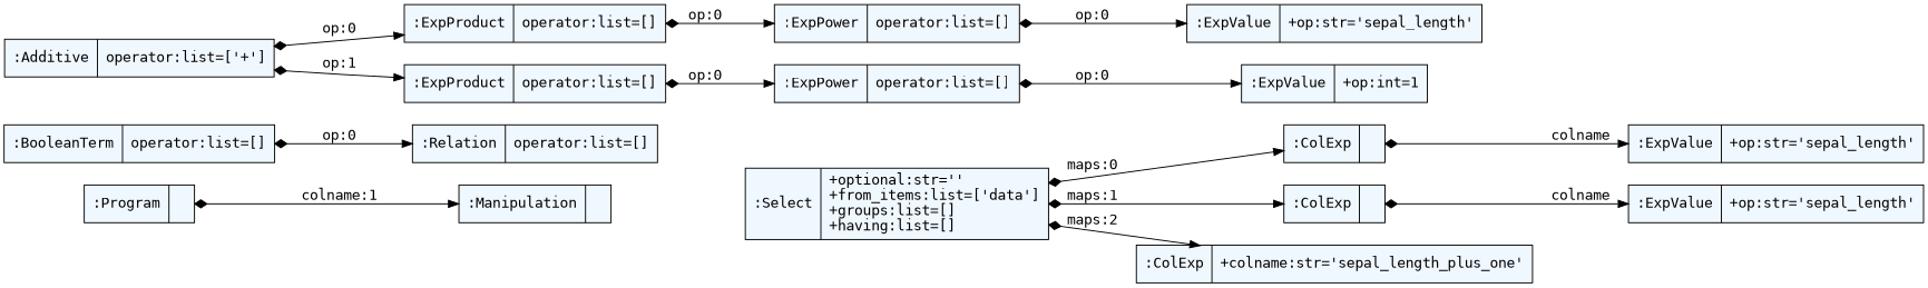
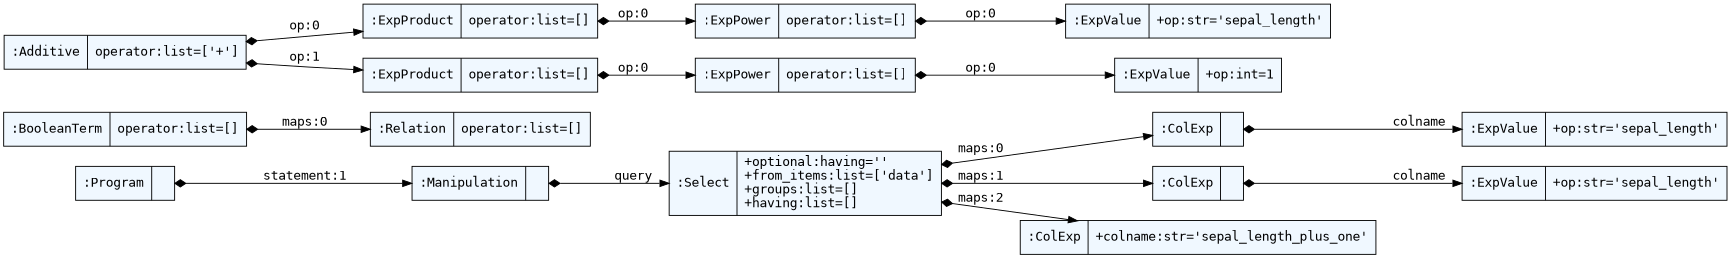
  digraph {
    fontname="DejaVu Sans Mono"
    fontsize=8
    nodesep=0.3
    rankdir=LR
    node [fillcolor=aliceblue fontname="DejaVu Sans Mono" shape=record style=filled]
    edge [arrowtail=diamond dir=both fontname="DejaVu Sans Mono"]
    n1 [label="{:Program|}"]
    n2 [label="{:Manipulation|}"]
-   n3 [label="{:Select|+optional:str=''\l+from_items:list=['data']\l+groups:list=[]\l+having:list=[]\l}"]
+   n3 [label="{:Select|+optional:having=''\l+from_items:list=['data']\l+groups:list=[]\l+having:list=[]\l}"]
    n4 [label="{:ColExp|}"]
    n5 [label="{:ColExp|}"]
    n6 [label="{:ColExp|+colname:str='sepal_length_plus_one'\l}"]
    n7 [label="{:ExpValue|+op:str='sepal_length'\l}"]
    n8 [label="{:ExpValue|+op:str='sepal_length'\l}"]
    n9 [label="{:BooleanTerm|operator:list=[]\l}"]
    n10 [label="{:Relation|operator:list=[]\l}"]
    n11 [label="{:Additive|operator:list=['+']\l}"]
    n12 [label="{:ExpProduct|operator:list=[]\l}"]
    n13 [label="{:ExpProduct|operator:list=[]\l}"]
    n14 [label="{:ExpPower|operator:list=[]\l}"]
    n15 [label="{:ExpPower|operator:list=[]\l}"]
    n16 [label="{:ExpValue|+op:str='sepal_length'\l}"]
    n17 [label="{:ExpValue|+op:int=1\l}"]
-   n1 -> n2 [label="colname:1"]
+   n1 -> n2 [label="statement:1"]
+   n2 -> n3 [label=query]
    n3 -> n4 [label="maps:0"]
    n3 -> n5 [label="maps:1"]
    n3 -> n6 [label="maps:2"]
    n4 -> n7 [label=colname]
    n5 -> n8 [label=colname]
-   n9 -> n10 [label="op:0"]
+   n9 -> n10 [label="maps:0"]
    n11 -> n12 [label="op:0"]
    n11 -> n13 [label="op:1"]
    n12 -> n14 [label="op:0"]
    n13 -> n15 [label="op:0"]
    n14 -> n16 [label="op:0"]
    n15 -> n17 [label="op:0"]
  }
